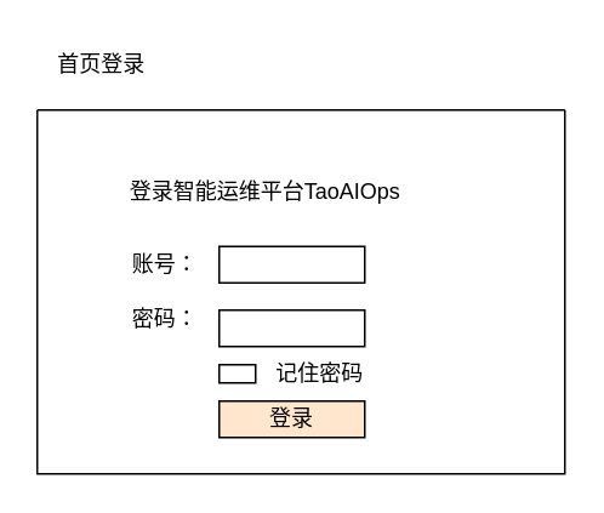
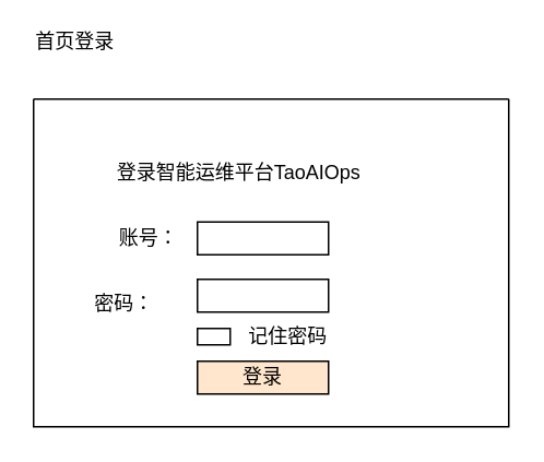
  <mxCell id="0" />
  <mxCell id="1" parent="0" />
  <mxCell id="2" value="" style="swimlane;startSize=0;" vertex="1" parent="1"><mxGeometry x="20" y="60" width="290" height="200" as="geometry" /></mxCell>
  <mxCell id="3" value="登录智能运维平台TaoAIOps" style="text;html=1;align=center;verticalAlign=middle;resizable=0;points=[];autosize=1;strokeColor=none;fillColor=none;" vertex="1" parent="2"><mxGeometry x="40" y="30" width="170" height="30" as="geometry" /></mxCell>
  <mxCell id="4" value="账号：" style="text;html=1;align=center;verticalAlign=middle;resizable=0;points=[];autosize=1;strokeColor=none;fillColor=none;" vertex="1" parent="2"><mxGeometry x="40" y="70" width="60" height="30" as="geometry" /></mxCell>
- <mxCell id="5" value="密码：" style="text;html=1;align=center;verticalAlign=middle;resizable=0;points=[];autosize=1;strokeColor=none;fillColor=none;" vertex="1" parent="2"><mxGeometry x="40" y="100" width="60" height="30" as="geometry" /></mxCell>
+ <mxCell id="5" value="密码：" style="text;html=1;align=center;verticalAlign=middle;resizable=0;points=[];autosize=1;strokeColor=none;fillColor=none;" vertex="1" parent="2"><mxGeometry x="25" y="110" width="60" height="30" as="geometry" /></mxCell>
  <mxCell id="6" value="" style="rounded=0;whiteSpace=wrap;html=1;" vertex="1" parent="2"><mxGeometry x="100" y="75" width="80" height="20" as="geometry" /></mxCell>
  <mxCell id="7" value="" style="rounded=0;whiteSpace=wrap;html=1;" vertex="1" parent="2"><mxGeometry x="100" y="110" width="80" height="20" as="geometry" /></mxCell>
  <mxCell id="8" value="登录" style="rounded=0;whiteSpace=wrap;html=1;fillColor=#ffe6cc;" vertex="1" parent="2"><mxGeometry x="100" y="160" width="80" height="20" as="geometry" /></mxCell>
  <mxCell id="9" value="" style="rounded=0;whiteSpace=wrap;html=1;" vertex="1" parent="2"><mxGeometry x="100" y="140" width="20" height="10" as="geometry" /></mxCell>
  <mxCell id="10" value="记住密码" style="text;html=1;align=center;verticalAlign=middle;resizable=0;points=[];autosize=1;strokeColor=none;fillColor=none;" vertex="1" parent="2"><mxGeometry x="120" y="130" width="70" height="30" as="geometry" /></mxCell>
- <mxCell id="11" value="首页登录" style="text;html=1;align=center;verticalAlign=middle;resizable=0;points=[];autosize=1;strokeColor=none;fillColor=none;" vertex="1" parent="1"><mxGeometry x="20" y="20" width="70" height="30" as="geometry" /></mxCell>
+ <mxCell id="11" value="首页登录" style="text;html=1;align=center;verticalAlign=middle;resizable=0;points=[];autosize=1;strokeColor=none;fillColor=none;" vertex="1" parent="1"><mxGeometry x="10" y="10" width="70" height="30" as="geometry" /></mxCell>
